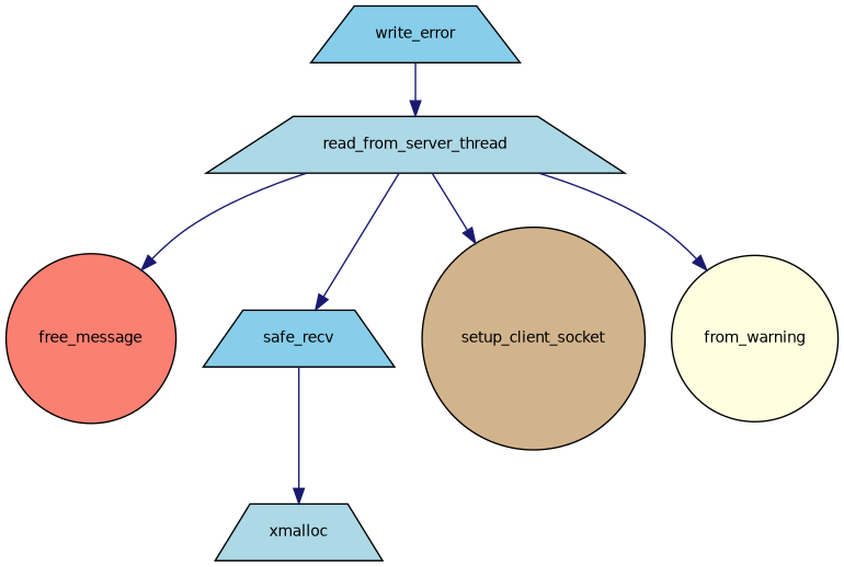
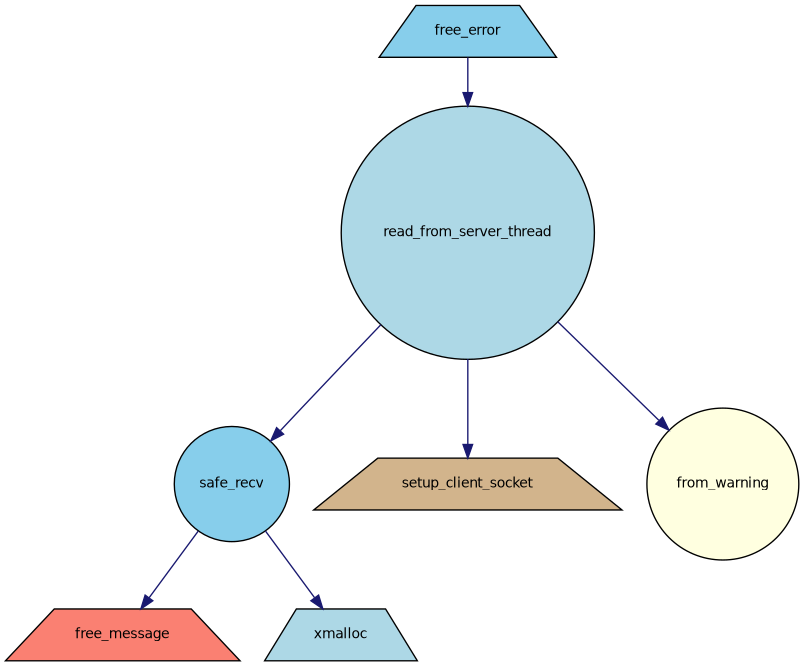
  digraph {
    rankdir=TB
    node [color=black fillcolor=lightblue fontname=Helvetica fontsize=10 shape=circle style=filled]
    edge [color=midnightblue fontname=Helvetica fontsize=10 labelfontname=Helvetica labelfontsize=10 style=solid]
-   n1 [fontcolor=black height=0.2 label=read_from_server_thread shape=trapezium width=0.4]
-   n2 [fillcolor=salmon height=0.2 label=free_message width=0.4]
-   n3 [fillcolor=skyblue height=0.2 label=safe_recv shape=trapezium width=0.4]
-   n4 [fillcolor=tan height=0.2 label=setup_client_socket width=0.4]
+   n1 [fontcolor=black height=0.2 label=read_from_server_thread width=0.4]
+   n2 [fillcolor=salmon height=0.2 label=free_message shape=trapezium width=0.4]
+   n3 [fillcolor=skyblue height=0.2 label=safe_recv width=0.4]
+   n4 [fillcolor=tan height=0.2 label=setup_client_socket shape=trapezium width=0.4]
    n5 [fillcolor=lightyellow height=0.2 label=from_warning width=0.4]
    n6 [height=0.2 label=xmalloc shape=trapezium width=0.4]
-   n7 [fillcolor=skyblue height=0.2 label=write_error shape=trapezium width=0.4]
-   n1 -> n2
+   n7 [fillcolor=skyblue height=0.2 label=free_error shape=trapezium width=0.4]
+   n3 -> n2
    n1 -> n3
    n1 -> n4
    n1 -> n5
    n3 -> n6
    n7 -> n1
  }
